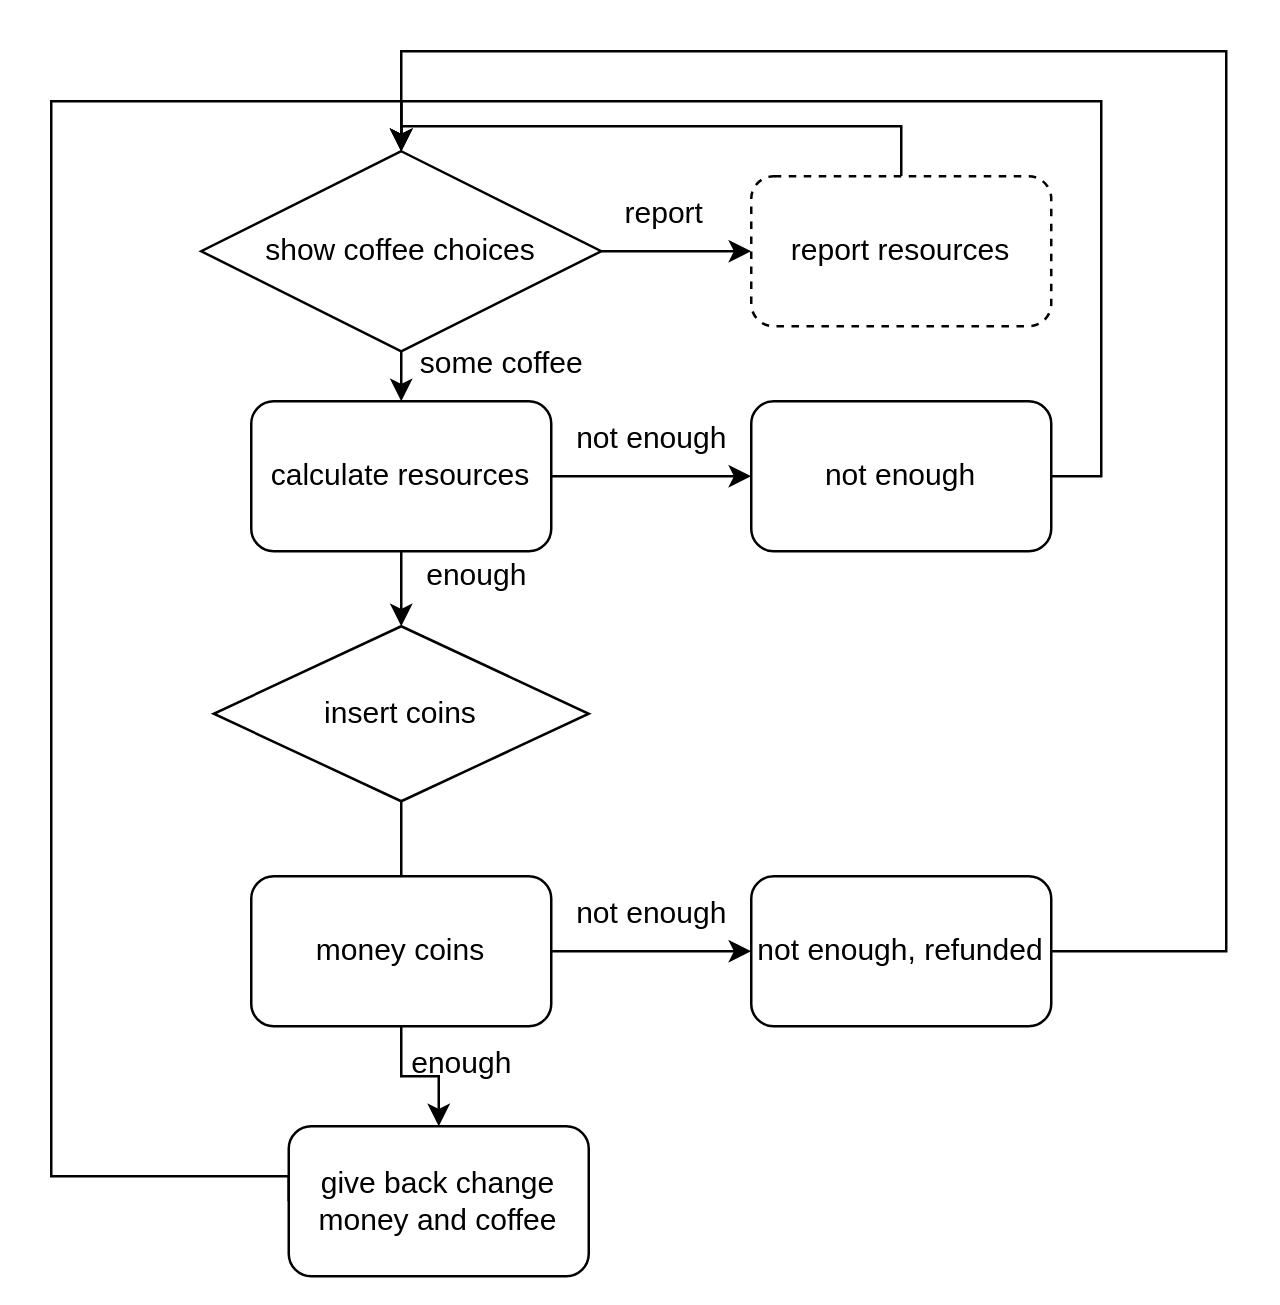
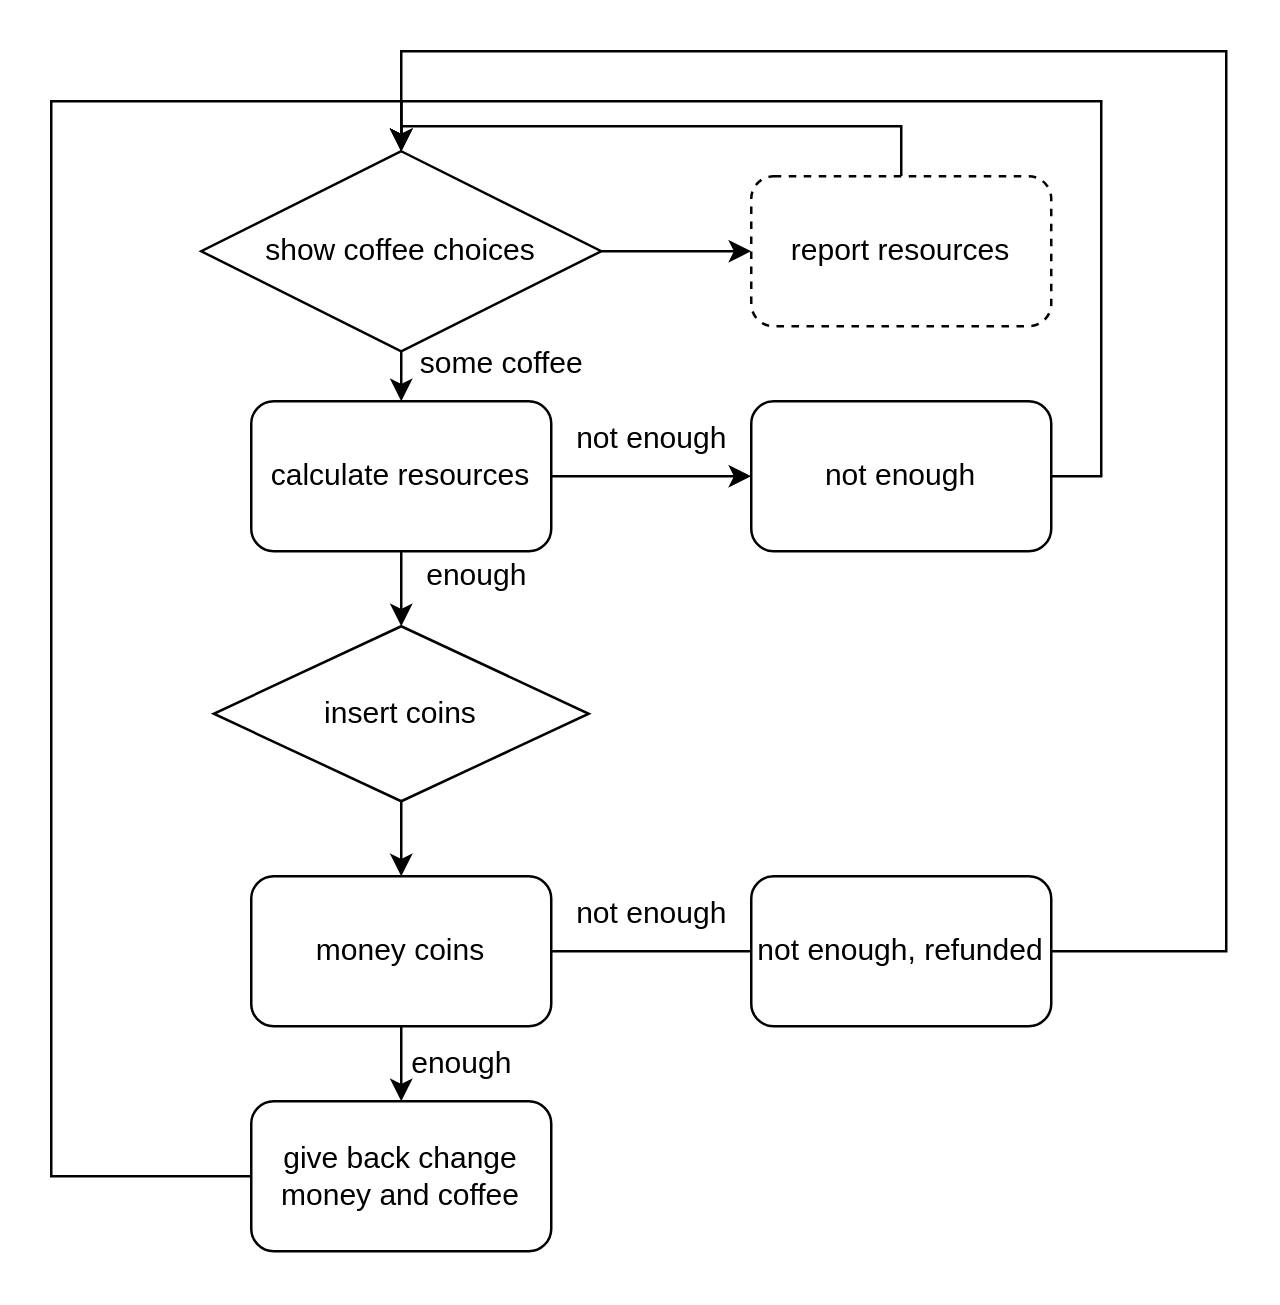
  <mxCell id="0" />
  <mxCell id="1" parent="0" />
  <mxCell id="2" style="edgeStyle=orthogonalEdgeStyle;rounded=0;orthogonalLoop=1;jettySize=auto;html=1;exitX=1;exitY=0.5;exitDx=0;exitDy=0;" edge="1" parent="1" source="4" target="6"><mxGeometry relative="1" as="geometry" /></mxCell>
  <mxCell id="3" style="edgeStyle=orthogonalEdgeStyle;rounded=0;orthogonalLoop=1;jettySize=auto;html=1;exitX=0.5;exitY=1;exitDx=0;exitDy=0;entryX=0.5;entryY=0;entryDx=0;entryDy=0;" edge="1" parent="1" source="4" target="18"><mxGeometry relative="1" as="geometry" /></mxCell>
  <mxCell id="4" value="show coffee choices" style="rhombus;whiteSpace=wrap;html=1;" vertex="1" parent="1"><mxGeometry x="80" y="60" width="160" height="80" as="geometry" /></mxCell>
  <mxCell id="5" style="edgeStyle=orthogonalEdgeStyle;rounded=0;orthogonalLoop=1;jettySize=auto;html=1;exitX=0.5;exitY=0;exitDx=0;exitDy=0;entryX=0.5;entryY=0;entryDx=0;entryDy=0;" edge="1" parent="1" source="6" target="4"><mxGeometry relative="1" as="geometry" /></mxCell>
  <mxCell id="6" value="report resources" style="rounded=1;whiteSpace=wrap;html=1;dashed=1;" vertex="1" parent="1"><mxGeometry x="300" y="70" width="120" height="60" as="geometry" /></mxCell>
- <mxCell id="7" style="edgeStyle=orthogonalEdgeStyle;rounded=0;orthogonalLoop=1;jettySize=auto;html=1;exitX=0.5;exitY=1;exitDx=0;exitDy=0;entryX=0.5;entryY=0;entryDx=0;entryDy=0;endArrow=none;" edge="1" parent="1" source="8" target="11"><mxGeometry relative="1" as="geometry" /></mxCell>
+ <mxCell id="7" style="edgeStyle=orthogonalEdgeStyle;rounded=0;orthogonalLoop=1;jettySize=auto;html=1;exitX=0.5;exitY=1;exitDx=0;exitDy=0;entryX=0.5;entryY=0;entryDx=0;entryDy=0;" edge="1" parent="1" source="8" target="11"><mxGeometry relative="1" as="geometry" /></mxCell>
  <mxCell id="8" value="insert coins" style="rhombus;whiteSpace=wrap;html=1;" vertex="1" parent="1"><mxGeometry x="85" y="250" width="150" height="70" as="geometry" /></mxCell>
- <mxCell id="9" style="edgeStyle=orthogonalEdgeStyle;rounded=0;orthogonalLoop=1;jettySize=auto;html=1;exitX=1;exitY=0.5;exitDx=0;exitDy=0;entryX=0;entryY=0.5;entryDx=0;entryDy=0;" edge="1" parent="1" source="11" target="13"><mxGeometry relative="1" as="geometry" /></mxCell>
+ <mxCell id="9" style="edgeStyle=orthogonalEdgeStyle;rounded=0;orthogonalLoop=1;jettySize=auto;html=1;exitX=1;exitY=0.5;exitDx=0;exitDy=0;entryX=0;entryY=0.5;entryDx=0;entryDy=0;endArrow=none;" edge="1" parent="1" source="11" target="13"><mxGeometry relative="1" as="geometry" /></mxCell>
  <mxCell id="10" style="edgeStyle=orthogonalEdgeStyle;rounded=0;orthogonalLoop=1;jettySize=auto;html=1;exitX=0.5;exitY=1;exitDx=0;exitDy=0;entryX=0.5;entryY=0;entryDx=0;entryDy=0;" edge="1" parent="1" source="11" target="15"><mxGeometry relative="1" as="geometry" /></mxCell>
  <mxCell id="11" value="money coins" style="rounded=1;whiteSpace=wrap;html=1;" vertex="1" parent="1"><mxGeometry x="100" y="350" width="120" height="60" as="geometry" /></mxCell>
  <mxCell id="12" style="edgeStyle=orthogonalEdgeStyle;rounded=0;orthogonalLoop=1;jettySize=auto;html=1;exitX=1;exitY=0.5;exitDx=0;exitDy=0;entryX=0.5;entryY=0;entryDx=0;entryDy=0;" edge="1" parent="1" source="13" target="4"><mxGeometry relative="1" as="geometry"><mxPoint x="470" y="6" as="targetPoint" /><Array as="points"><mxPoint x="490" y="380" /><mxPoint x="490" y="20" /><mxPoint x="160" y="20" /></Array></mxGeometry></mxCell>
  <mxCell id="13" value="not enough, refunded" style="rounded=1;whiteSpace=wrap;html=1;" vertex="1" parent="1"><mxGeometry x="300" y="350" width="120" height="60" as="geometry" /></mxCell>
  <mxCell id="14" style="edgeStyle=orthogonalEdgeStyle;rounded=0;orthogonalLoop=1;jettySize=auto;html=1;exitX=0;exitY=0.5;exitDx=0;exitDy=0;entryX=0.5;entryY=0;entryDx=0;entryDy=0;" edge="1" parent="1" source="15" target="4"><mxGeometry relative="1" as="geometry"><mxPoint x="10" y="50" as="targetPoint" /><Array as="points"><mxPoint x="20" y="470" /><mxPoint x="20" y="40" /><mxPoint x="160" y="40" /></Array></mxGeometry></mxCell>
- <mxCell id="15" value="give back change money and coffee" style="rounded=1;whiteSpace=wrap;html=1;" vertex="1" parent="1"><mxGeometry x="115" y="450" width="120" height="60" as="geometry" /></mxCell>
+ <mxCell id="15" value="give back change money and coffee" style="rounded=1;whiteSpace=wrap;html=1;" vertex="1" parent="1"><mxGeometry x="100" y="440" width="120" height="60" as="geometry" /></mxCell>
  <mxCell id="16" style="edgeStyle=orthogonalEdgeStyle;rounded=0;orthogonalLoop=1;jettySize=auto;html=1;exitX=1;exitY=0.5;exitDx=0;exitDy=0;entryX=0;entryY=0.5;entryDx=0;entryDy=0;" edge="1" parent="1" source="18" target="20"><mxGeometry relative="1" as="geometry" /></mxCell>
  <mxCell id="17" style="edgeStyle=orthogonalEdgeStyle;rounded=0;orthogonalLoop=1;jettySize=auto;html=1;exitX=0.5;exitY=1;exitDx=0;exitDy=0;entryX=0.5;entryY=0;entryDx=0;entryDy=0;" edge="1" parent="1" source="18" target="8"><mxGeometry relative="1" as="geometry" /></mxCell>
  <mxCell id="18" value="calculate resources" style="rounded=1;whiteSpace=wrap;html=1;" vertex="1" parent="1"><mxGeometry x="100" y="160" width="120" height="60" as="geometry" /></mxCell>
  <mxCell id="19" style="edgeStyle=orthogonalEdgeStyle;rounded=0;orthogonalLoop=1;jettySize=auto;html=1;exitX=1;exitY=0.5;exitDx=0;exitDy=0;entryX=0.5;entryY=0;entryDx=0;entryDy=0;" edge="1" parent="1" source="20" target="4"><mxGeometry relative="1" as="geometry" /></mxCell>
  <mxCell id="20" value="not enough" style="rounded=1;whiteSpace=wrap;html=1;" vertex="1" parent="1"><mxGeometry x="300" y="160" width="120" height="60" as="geometry" /></mxCell>
- <mxCell id="21" value="report" style="text;html=1;align=center;verticalAlign=middle;resizable=0;points=[];autosize=1;strokeColor=none;fillColor=none;" vertex="1" parent="1"><mxGeometry x="240" y="70" width="50" height="30" as="geometry" /></mxCell>
  <mxCell id="22" value="some coffee" style="text;html=1;align=center;verticalAlign=middle;resizable=0;points=[];autosize=1;strokeColor=none;fillColor=none;" vertex="1" parent="1"><mxGeometry x="160" y="130" width="80" height="30" as="geometry" /></mxCell>
  <mxCell id="23" value="not enough" style="text;html=1;align=center;verticalAlign=middle;resizable=0;points=[];autosize=1;strokeColor=none;fillColor=none;" vertex="1" parent="1"><mxGeometry x="220" y="160" width="80" height="30" as="geometry" /></mxCell>
  <mxCell id="24" value="enough" style="text;html=1;align=center;verticalAlign=middle;resizable=0;points=[];autosize=1;strokeColor=none;fillColor=none;" vertex="1" parent="1"><mxGeometry x="160" y="215" width="60" height="30" as="geometry" /></mxCell>
  <mxCell id="25" value="not enough" style="text;html=1;align=center;verticalAlign=middle;resizable=0;points=[];autosize=1;strokeColor=none;fillColor=none;" vertex="1" parent="1"><mxGeometry x="220" y="350" width="80" height="30" as="geometry" /></mxCell>
  <mxCell id="26" value="enough" style="text;html=1;align=center;verticalAlign=middle;resizable=0;points=[];autosize=1;strokeColor=none;fillColor=none;" vertex="1" parent="1"><mxGeometry x="154" y="410" width="60" height="30" as="geometry" /></mxCell>
